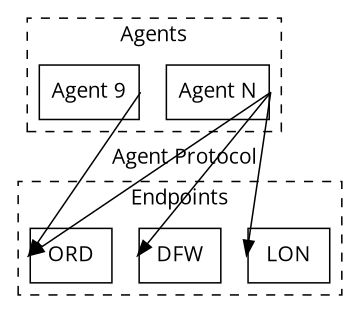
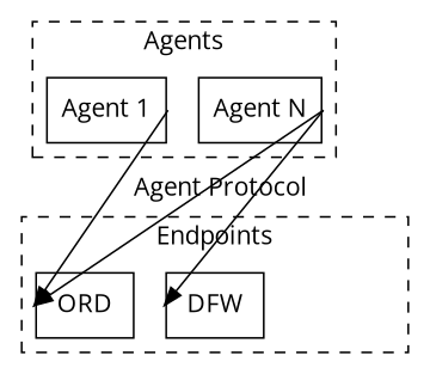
  digraph {
    fontname="Open Sans"
    rankdir=TB
    remincross=true
    splines=line
    node [fontname="Open Sans" shape=box]
    edge [fontname="Open Sans" headport=w tailport=e weight=0]
-   "Agent 1" [label="Agent 9"]
+   "Agent 1"
    "Agent N"
    ORD
    DFW
-   LON
    subgraph cluster_1 {
      label=Agents
      style=dashed
      "Agent 1"
      "Agent N"
    }
    subgraph cluster_2 {
      label=Endpoints
      style=dashed
      ORD
      DFW
-     LON
    }
    "Agent 1" -> ORD [label="Agent Protocol"]
    "Agent N" -> ORD
    "Agent N" -> DFW
-   "Agent N" -> LON
  }
